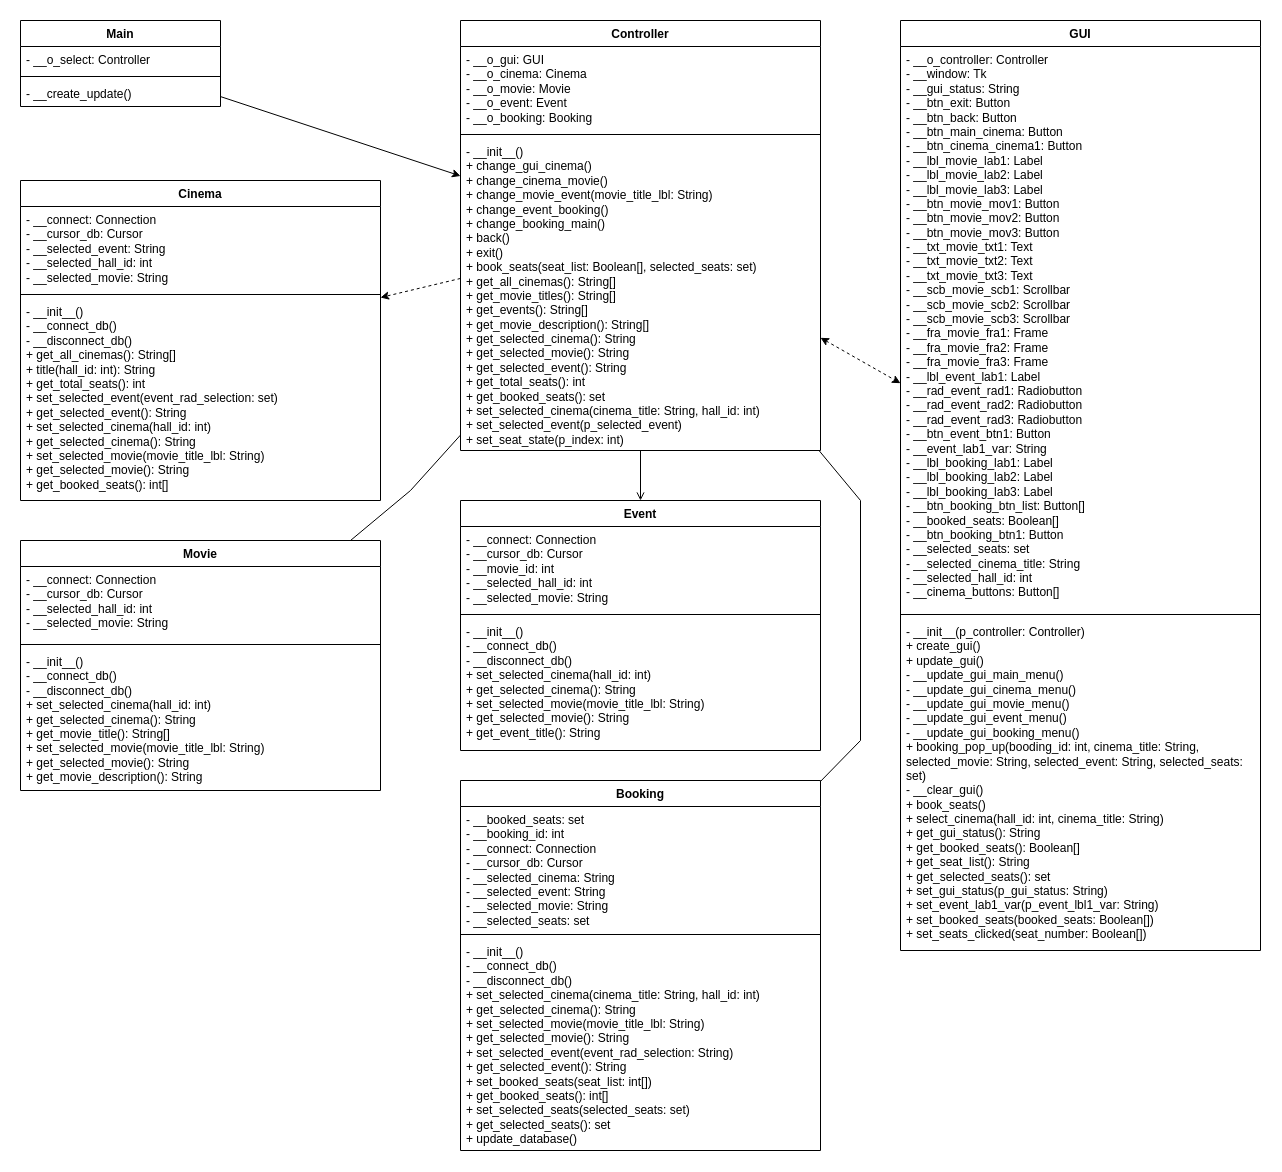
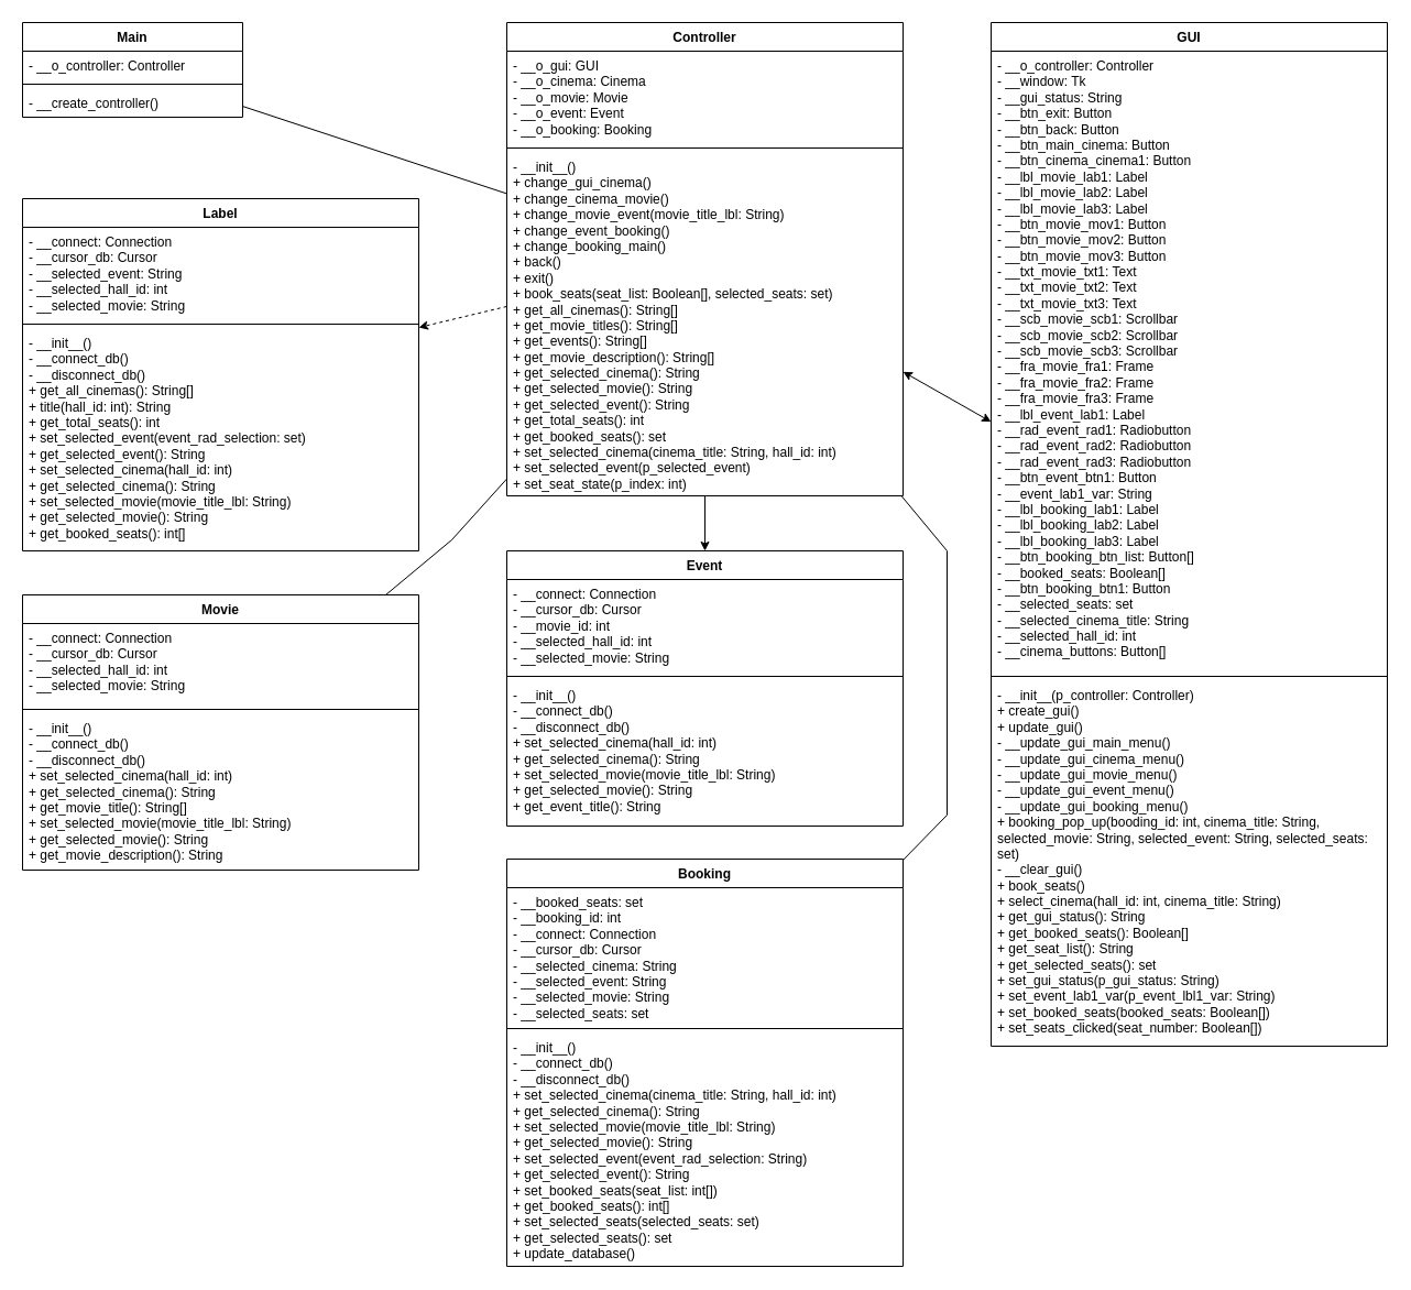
  <mxCell id="0" />
  <mxCell id="1" parent="0" />
  <mxCell id="2" value="Controller" style="swimlane;fontStyle=1;align=center;verticalAlign=top;childLayout=stackLayout;horizontal=1;startSize=26;horizontalStack=0;resizeParent=1;resizeParentMax=0;resizeLast=0;collapsible=1;marginBottom=0;whiteSpace=wrap;html=1;" parent="1" vertex="1"><mxGeometry x="460" y="20" width="360" height="430" as="geometry"><mxRectangle x="280" y="40" width="100" height="30" as="alternateBounds" /></mxGeometry></mxCell>
  <mxCell id="3" value="- __o_gui: GUI&lt;br&gt;- __o_cinema: Cinema&lt;br&gt;- __o_movie: Movie&lt;br&gt;- __o_event: Event&lt;br&gt;- __o_booking: Booking" style="text;strokeColor=none;fillColor=none;align=left;verticalAlign=top;spacingLeft=4;spacingRight=4;overflow=hidden;rotatable=0;points=[[0,0.5],[1,0.5]];portConstraint=eastwest;whiteSpace=wrap;html=1;" parent="2" vertex="1"><mxGeometry y="26" width="360" height="84" as="geometry" /></mxCell>
  <mxCell id="4" value="" style="line;strokeWidth=1;fillColor=none;align=left;verticalAlign=middle;spacingTop=-1;spacingLeft=3;spacingRight=3;rotatable=0;labelPosition=right;points=[];portConstraint=eastwest;strokeColor=inherit;" parent="2" vertex="1"><mxGeometry y="110" width="360" height="8" as="geometry" /></mxCell>
  <mxCell id="5" value="- __init__()&lt;br&gt;+ change_gui_cinema()&lt;br&gt;+ change_cinema_movie()&lt;br&gt;+ change_movie_event(movie_title_lbl: String)&lt;br&gt;+ change_event_booking()&lt;br&gt;+ change_booking_main()&lt;br&gt;+ back()&lt;br&gt;+ exit()&lt;br&gt;+ book_seats(seat_list: Boolean[], selected_seats: set)&lt;br&gt;+ get_all_cinemas(): String[]&lt;br&gt;+ get_movie_titles(): String[]&lt;br&gt;+ get_events(): String[]&lt;br&gt;+ get_movie_description(): String[]&lt;br&gt;+ get_selected_cinema(): String&lt;br&gt;+ get_selected_movie(): String&lt;br&gt;+ get_selected_event(): String&lt;br&gt;+ get_total_seats(): int&lt;br&gt;+ get_booked_seats(): set&lt;br&gt;+ set_selected_cinema(cinema_title: String, hall_id: int)&lt;br&gt;+ set_selected_event(p_selected_event)&lt;br&gt;+ set_seat_state(p_index: int)" style="text;strokeColor=none;fillColor=none;align=left;verticalAlign=top;spacingLeft=4;spacingRight=4;overflow=hidden;rotatable=0;points=[[0,0.5],[1,0.5]];portConstraint=eastwest;whiteSpace=wrap;html=1;" parent="2" vertex="1"><mxGeometry y="118" width="360" height="312" as="geometry" /></mxCell>
  <mxCell id="6" value="GUI" style="swimlane;fontStyle=1;align=center;verticalAlign=top;childLayout=stackLayout;horizontal=1;startSize=26;horizontalStack=0;resizeParent=1;resizeParentMax=0;resizeLast=0;collapsible=1;marginBottom=0;whiteSpace=wrap;html=1;" parent="1" vertex="1"><mxGeometry x="900" y="20" width="360" height="930" as="geometry"><mxRectangle x="520" y="40" width="60" height="30" as="alternateBounds" /></mxGeometry></mxCell>
  <mxCell id="7" value="- __o_controller: Controller&lt;br&gt;- __window: Tk&lt;br&gt;- __gui_status: String&lt;br&gt;- __btn_exit: Button&lt;br&gt;- __btn_back: Button&lt;br&gt;- __btn_main_cinema: Button&lt;br&gt;- __btn_cinema_cinema1: Button&lt;br&gt;- __lbl_movie_lab1: Label&lt;br&gt;- __lbl_movie_lab2: Label&lt;br&gt;- __lbl_movie_lab3: Label&lt;br&gt;- __btn_movie_mov1: Button&lt;br&gt;- __btn_movie_mov2: Button&lt;br&gt;- __btn_movie_mov3: Button&lt;br&gt;- __txt_movie_txt1: Text&lt;br&gt;- __txt_movie_txt2: Text&lt;br&gt;- __txt_movie_txt3: Text&lt;br&gt;- __scb_movie_scb1: Scrollbar&lt;br&gt;- __scb_movie_scb2: Scrollbar&lt;br&gt;- __scb_movie_scb3: Scrollbar&lt;br&gt;- __fra_movie_fra1: Frame&lt;br&gt;- __fra_movie_fra2: Frame&lt;br&gt;- __fra_movie_fra3: Frame&lt;br&gt;- __lbl_event_lab1: Label&lt;br&gt;- __rad_event_rad1: Radiobutton&lt;br&gt;- __rad_event_rad2: Radiobutton&lt;br&gt;- __rad_event_rad3: Radiobutton&lt;br&gt;- __btn_event_btn1: Button&lt;br&gt;- __event_lab1_var: String&lt;br&gt;- __lbl_booking_lab1: Label&lt;br&gt;- __lbl_booking_lab2: Label&lt;br&gt;- __lbl_booking_lab3: Label&lt;br&gt;- __btn_booking_btn_list: Button[]&lt;br&gt;- __booked_seats: Boolean[]&lt;br&gt;- __btn_booking_btn1: Button&lt;br&gt;- __selected_seats: set&lt;br&gt;- __selected_cinema_title: String&lt;br&gt;- __selected_hall_id: int&lt;br&gt;- __cinema_buttons: Button[]" style="text;strokeColor=none;fillColor=none;align=left;verticalAlign=top;spacingLeft=4;spacingRight=4;overflow=hidden;rotatable=0;points=[[0,0.5],[1,0.5]];portConstraint=eastwest;whiteSpace=wrap;html=1;" parent="6" vertex="1"><mxGeometry y="26" width="360" height="564" as="geometry" /></mxCell>
  <mxCell id="8" value="" style="line;strokeWidth=1;fillColor=none;align=left;verticalAlign=middle;spacingTop=-1;spacingLeft=3;spacingRight=3;rotatable=0;labelPosition=right;points=[];portConstraint=eastwest;strokeColor=inherit;" parent="6" vertex="1"><mxGeometry y="590" width="360" height="8" as="geometry" /></mxCell>
  <mxCell id="9" value="- __init__(p_controller: Controller)&lt;br&gt;+ create_gui()&lt;br&gt;+ update_gui()&lt;br&gt;- __update_gui_main_menu()&lt;br&gt;- __update_gui_cinema_menu()&lt;br&gt;- __update_gui_movie_menu()&lt;br&gt;- __update_gui_event_menu()&lt;br&gt;- __update_gui_booking_menu()&lt;br&gt;+ booking_pop_up(booding_id: int, cinema_title: String, selected_movie: String, selected_event: String, selected_seats: set)&lt;br&gt;- __clear_gui()&lt;br&gt;+ book_seats()&lt;br&gt;+ select_cinema(hall_id: int, cinema_title: String)&lt;br&gt;+ get_gui_status(): String&lt;br&gt;+ get_booked_seats(): Boolean[]&lt;br&gt;+ get_seat_list(): String&lt;br&gt;+ get_selected_seats(): set&lt;br&gt;+ set_gui_status(p_gui_status: String)&lt;br&gt;+ set_event_lab1_var(p_event_lbl1_var: String)&lt;br&gt;+ set_booked_seats(booked_seats: Boolean[])&lt;br&gt;+ set_seats_clicked(seat_number: Boolean[])" style="text;strokeColor=none;fillColor=none;align=left;verticalAlign=top;spacingLeft=4;spacingRight=4;overflow=hidden;rotatable=0;points=[[0,0.5],[1,0.5]];portConstraint=eastwest;whiteSpace=wrap;html=1;" parent="6" vertex="1"><mxGeometry y="598" width="360" height="332" as="geometry" /></mxCell>
- <mxCell id="10" value="Cinema" style="swimlane;fontStyle=1;align=center;verticalAlign=top;childLayout=stackLayout;horizontal=1;startSize=26;horizontalStack=0;resizeParent=1;resizeParentMax=0;resizeLast=0;collapsible=1;marginBottom=0;whiteSpace=wrap;html=1;" parent="1" vertex="1"><mxGeometry x="20" y="180" width="360" height="320" as="geometry"><mxRectangle x="280" y="40" width="100" height="30" as="alternateBounds" /></mxGeometry></mxCell>
+ <mxCell id="10" value="Label" style="swimlane;fontStyle=1;align=center;verticalAlign=top;childLayout=stackLayout;horizontal=1;startSize=26;horizontalStack=0;resizeParent=1;resizeParentMax=0;resizeLast=0;collapsible=1;marginBottom=0;whiteSpace=wrap;html=1;" parent="1" vertex="1"><mxGeometry x="20" y="180" width="360" height="320" as="geometry"><mxRectangle x="280" y="40" width="100" height="30" as="alternateBounds" /></mxGeometry></mxCell>
  <mxCell id="11" value="- __connect: Connection&lt;br&gt;- __cursor_db: Cursor&lt;br&gt;- __selected_event: String&lt;br&gt;- __selected_hall_id: int&lt;br&gt;- __selected_movie: String" style="text;strokeColor=none;fillColor=none;align=left;verticalAlign=top;spacingLeft=4;spacingRight=4;overflow=hidden;rotatable=0;points=[[0,0.5],[1,0.5]];portConstraint=eastwest;whiteSpace=wrap;html=1;" parent="10" vertex="1"><mxGeometry y="26" width="360" height="84" as="geometry" /></mxCell>
  <mxCell id="12" value="" style="line;strokeWidth=1;fillColor=none;align=left;verticalAlign=middle;spacingTop=-1;spacingLeft=3;spacingRight=3;rotatable=0;labelPosition=right;points=[];portConstraint=eastwest;strokeColor=inherit;" parent="10" vertex="1"><mxGeometry y="110" width="360" height="8" as="geometry" /></mxCell>
  <mxCell id="13" value="- __init__()&lt;br&gt;- __connect_db()&lt;br&gt;- __disconnect_db()&lt;br&gt;+ get_all_cinemas(): String[]&lt;br&gt;+ title(hall_id: int): String&lt;br&gt;+ get_total_seats(): int&lt;br&gt;+ set_selected_event(event_rad_selection: set)&lt;br&gt;+ get_selected_event(): String&lt;br&gt;+ set_selected_cinema(hall_id: int)&lt;br&gt;+ get_selected_cinema(): String&lt;br&gt;+ set_selected_movie(movie_title_lbl: String)&lt;br&gt;+ get_selected_movie(): String&lt;br&gt;+ get_booked_seats(): int[]" style="text;strokeColor=none;fillColor=none;align=left;verticalAlign=top;spacingLeft=4;spacingRight=4;overflow=hidden;rotatable=0;points=[[0,0.5],[1,0.5]];portConstraint=eastwest;whiteSpace=wrap;html=1;" parent="10" vertex="1"><mxGeometry y="118" width="360" height="202" as="geometry" /></mxCell>
  <mxCell id="14" value="Movie" style="swimlane;fontStyle=1;align=center;verticalAlign=top;childLayout=stackLayout;horizontal=1;startSize=26;horizontalStack=0;resizeParent=1;resizeParentMax=0;resizeLast=0;collapsible=1;marginBottom=0;whiteSpace=wrap;html=1;" parent="1" vertex="1"><mxGeometry x="20" y="540" width="360" height="250" as="geometry"><mxRectangle x="280" y="40" width="100" height="30" as="alternateBounds" /></mxGeometry></mxCell>
  <mxCell id="15" value="- __connect: Connection&lt;br&gt;- __cursor_db: Cursor&lt;br&gt;- __selected_hall_id: int&lt;br&gt;- __selected_movie: String" style="text;strokeColor=none;fillColor=none;align=left;verticalAlign=top;spacingLeft=4;spacingRight=4;overflow=hidden;rotatable=0;points=[[0,0.5],[1,0.5]];portConstraint=eastwest;whiteSpace=wrap;html=1;" parent="14" vertex="1"><mxGeometry y="26" width="360" height="74" as="geometry" /></mxCell>
  <mxCell id="16" value="" style="line;strokeWidth=1;fillColor=none;align=left;verticalAlign=middle;spacingTop=-1;spacingLeft=3;spacingRight=3;rotatable=0;labelPosition=right;points=[];portConstraint=eastwest;strokeColor=inherit;" parent="14" vertex="1"><mxGeometry y="100" width="360" height="8" as="geometry" /></mxCell>
  <mxCell id="17" value="- __init__()&lt;br&gt;- __connect_db()&lt;br&gt;- __disconnect_db()&lt;br&gt;+ set_selected_cinema(hall_id: int)&lt;br&gt;+ get_selected_cinema(): String&lt;br&gt;+ get_movie_title(): String[]&lt;br&gt;+ set_selected_movie(movie_title_lbl: String)&lt;br&gt;+ get_selected_movie(): String&lt;br&gt;+ get_movie_description(): String" style="text;strokeColor=none;fillColor=none;align=left;verticalAlign=top;spacingLeft=4;spacingRight=4;overflow=hidden;rotatable=0;points=[[0,0.5],[1,0.5]];portConstraint=eastwest;whiteSpace=wrap;html=1;" parent="14" vertex="1"><mxGeometry y="108" width="360" height="142" as="geometry" /></mxCell>
  <mxCell id="18" value="Event" style="swimlane;fontStyle=1;align=center;verticalAlign=top;childLayout=stackLayout;horizontal=1;startSize=26;horizontalStack=0;resizeParent=1;resizeParentMax=0;resizeLast=0;collapsible=1;marginBottom=0;whiteSpace=wrap;html=1;" parent="1" vertex="1"><mxGeometry x="460" y="500" width="360" height="250" as="geometry"><mxRectangle x="480" y="520" width="100" height="30" as="alternateBounds" /></mxGeometry></mxCell>
  <mxCell id="19" value="- __connect: Connection&lt;br&gt;- __cursor_db: Cursor&lt;br&gt;- __movie_id: int&lt;br&gt;- __selected_hall_id: int&lt;br&gt;- __selected_movie: String" style="text;strokeColor=none;fillColor=none;align=left;verticalAlign=top;spacingLeft=4;spacingRight=4;overflow=hidden;rotatable=0;points=[[0,0.5],[1,0.5]];portConstraint=eastwest;whiteSpace=wrap;html=1;" parent="18" vertex="1"><mxGeometry y="26" width="360" height="84" as="geometry" /></mxCell>
  <mxCell id="20" value="" style="line;strokeWidth=1;fillColor=none;align=left;verticalAlign=middle;spacingTop=-1;spacingLeft=3;spacingRight=3;rotatable=0;labelPosition=right;points=[];portConstraint=eastwest;strokeColor=inherit;" parent="18" vertex="1"><mxGeometry y="110" width="360" height="8" as="geometry" /></mxCell>
  <mxCell id="21" value="- __init__()&lt;br&gt;- __connect_db()&lt;br&gt;- __disconnect_db()&lt;br&gt;+ set_selected_cinema(hall_id: int)&lt;br&gt;+ get_selected_cinema(): String&lt;br&gt;+ set_selected_movie(movie_title_lbl: String)&lt;br&gt;+ get_selected_movie(): String&lt;br&gt;+ get_event_title(): String" style="text;strokeColor=none;fillColor=none;align=left;verticalAlign=top;spacingLeft=4;spacingRight=4;overflow=hidden;rotatable=0;points=[[0,0.5],[1,0.5]];portConstraint=eastwest;whiteSpace=wrap;html=1;" parent="18" vertex="1"><mxGeometry y="118" width="360" height="132" as="geometry" /></mxCell>
  <mxCell id="22" value="Booking" style="swimlane;fontStyle=1;align=center;verticalAlign=top;childLayout=stackLayout;horizontal=1;startSize=26;horizontalStack=0;resizeParent=1;resizeParentMax=0;resizeLast=0;collapsible=1;marginBottom=0;whiteSpace=wrap;html=1;rotation=0;" parent="1" vertex="1"><mxGeometry x="460" y="780" width="360" height="370" as="geometry"><mxRectangle x="280" y="40" width="100" height="30" as="alternateBounds" /></mxGeometry></mxCell>
  <mxCell id="23" value="- __booked_seats: set&lt;br&gt;- __booking_id: int&lt;br&gt;- __connect: Connection&lt;br&gt;- __cursor_db: Cursor&lt;br&gt;- __selected_cinema: String&lt;br&gt;- __selected_event: String&lt;br&gt;- __selected_movie: String&lt;br&gt;- __selected_seats: set" style="text;strokeColor=none;fillColor=none;align=left;verticalAlign=top;spacingLeft=4;spacingRight=4;overflow=hidden;rotatable=0;points=[[0,0.5],[1,0.5]];portConstraint=eastwest;whiteSpace=wrap;html=1;rotation=0;" parent="22" vertex="1"><mxGeometry y="26" width="360" height="124" as="geometry" /></mxCell>
  <mxCell id="24" value="" style="line;strokeWidth=1;fillColor=none;align=left;verticalAlign=middle;spacingTop=-1;spacingLeft=3;spacingRight=3;rotatable=0;labelPosition=right;points=[];portConstraint=eastwest;strokeColor=inherit;rotation=0;" parent="22" vertex="1"><mxGeometry y="150" width="360" height="8" as="geometry" /></mxCell>
  <mxCell id="25" value="- __init__()&lt;br&gt;- __connect_db()&lt;br&gt;- __disconnect_db()&lt;br&gt;+ set_selected_cinema(cinema_title: String, hall_id: int)&lt;br&gt;+ get_selected_cinema(): String&lt;br&gt;+ set_selected_movie(movie_title_lbl: String)&lt;br&gt;+ get_selected_movie(): String&lt;br&gt;+ set_selected_event(event_rad_selection: String)&lt;br&gt;+ get_selected_event(): String&lt;br&gt;+ set_booked_seats(seat_list: int[])&lt;br&gt;+ get_booked_seats(): int[]&lt;br&gt;+ set_selected_seats(selected_seats: set)&lt;br&gt;+ get_selected_seats(): set&lt;br&gt;+ update_database()" style="text;strokeColor=none;fillColor=none;align=left;verticalAlign=top;spacingLeft=4;spacingRight=4;overflow=hidden;rotatable=0;points=[[0,0.5],[1,0.5]];portConstraint=eastwest;whiteSpace=wrap;html=1;rotation=0;" parent="22" vertex="1"><mxGeometry y="158" width="360" height="212" as="geometry" /></mxCell>
- <mxCell id="26" value="" style="endArrow=classic;startArrow=classic;html=1;rounded=0;dashed=1;" parent="1" source="2" target="6" edge="1"><mxGeometry width="50" height="50" relative="1" as="geometry"><mxPoint x="680" y="360" as="sourcePoint" /><mxPoint x="730" y="310" as="targetPoint" /></mxGeometry></mxCell>
- <mxCell id="27" value="" style="endArrow=classic;html=1;rounded=0;" parent="1" source="28" target="2" edge="1"><mxGeometry width="50" height="50" relative="1" as="geometry"><mxPoint x="220" y="85.962" as="sourcePoint" /><mxPoint x="550" y="150" as="targetPoint" /></mxGeometry></mxCell>
+ <mxCell id="26" value="" style="endArrow=classic;startArrow=classic;html=1;rounded=0;" parent="1" source="2" target="6" edge="1"><mxGeometry width="50" height="50" relative="1" as="geometry"><mxPoint x="680" y="360" as="sourcePoint" /><mxPoint x="730" y="310" as="targetPoint" /></mxGeometry></mxCell>
+ <mxCell id="27" value="" style="endArrow=none;html=1;rounded=0;" parent="1" source="28" target="2" edge="1"><mxGeometry width="50" height="50" relative="1" as="geometry"><mxPoint x="220" y="85.962" as="sourcePoint" /><mxPoint x="550" y="150" as="targetPoint" /></mxGeometry></mxCell>
  <mxCell id="28" value="Main" style="swimlane;fontStyle=1;align=center;verticalAlign=top;childLayout=stackLayout;horizontal=1;startSize=26;horizontalStack=0;resizeParent=1;resizeParentMax=0;resizeLast=0;collapsible=1;marginBottom=0;whiteSpace=wrap;html=1;" parent="1" vertex="1"><mxGeometry x="20" y="20" width="200" height="86" as="geometry" /></mxCell>
- <mxCell id="29" value="- __o_select: Controller" style="text;strokeColor=none;fillColor=none;align=left;verticalAlign=top;spacingLeft=4;spacingRight=4;overflow=hidden;rotatable=0;points=[[0,0.5],[1,0.5]];portConstraint=eastwest;whiteSpace=wrap;html=1;" parent="28" vertex="1"><mxGeometry y="26" width="200" height="26" as="geometry" /></mxCell>
+ <mxCell id="29" value="- __o_controller: Controller" style="text;strokeColor=none;fillColor=none;align=left;verticalAlign=top;spacingLeft=4;spacingRight=4;overflow=hidden;rotatable=0;points=[[0,0.5],[1,0.5]];portConstraint=eastwest;whiteSpace=wrap;html=1;" parent="28" vertex="1"><mxGeometry y="26" width="200" height="26" as="geometry" /></mxCell>
  <mxCell id="30" value="" style="line;strokeWidth=1;fillColor=none;align=left;verticalAlign=middle;spacingTop=-1;spacingLeft=3;spacingRight=3;rotatable=0;labelPosition=right;points=[];portConstraint=eastwest;strokeColor=inherit;" parent="28" vertex="1"><mxGeometry y="52" width="200" height="8" as="geometry" /></mxCell>
- <mxCell id="31" value="- __create_update()" style="text;strokeColor=none;fillColor=none;align=left;verticalAlign=top;spacingLeft=4;spacingRight=4;overflow=hidden;rotatable=0;points=[[0,0.5],[1,0.5]];portConstraint=eastwest;whiteSpace=wrap;html=1;" parent="28" vertex="1"><mxGeometry y="60" width="200" height="26" as="geometry" /></mxCell>
+ <mxCell id="31" value="- __create_controller()" style="text;strokeColor=none;fillColor=none;align=left;verticalAlign=top;spacingLeft=4;spacingRight=4;overflow=hidden;rotatable=0;points=[[0,0.5],[1,0.5]];portConstraint=eastwest;whiteSpace=wrap;html=1;" parent="28" vertex="1"><mxGeometry y="60" width="200" height="26" as="geometry" /></mxCell>
  <mxCell id="32" value="" style="endArrow=classic;html=1;rounded=0;dashed=1;" parent="1" source="2" target="10" edge="1"><mxGeometry width="50" height="50" relative="1" as="geometry"><mxPoint x="230" y="106" as="sourcePoint" /><mxPoint x="400" y="230" as="targetPoint" /></mxGeometry></mxCell>
  <mxCell id="33" value="" style="endArrow=none;html=1;rounded=0;" parent="1" source="2" target="14" edge="1"><mxGeometry width="50" height="50" relative="1" as="geometry"><mxPoint x="470" y="288" as="sourcePoint" /><mxPoint x="390" y="307" as="targetPoint" /><Array as="points"><mxPoint x="410" y="490" /></Array></mxGeometry></mxCell>
  <mxCell id="34" value="" style="endArrow=none;html=1;rounded=0;" parent="1" source="2" target="22" edge="1"><mxGeometry width="50" height="50" relative="1" as="geometry"><mxPoint x="410" y="240" as="sourcePoint" /><mxPoint x="390" y="539" as="targetPoint" /><Array as="points"><mxPoint x="860" y="500" /><mxPoint x="860" y="740" /></Array></mxGeometry></mxCell>
- <mxCell id="35" value="" style="endArrow=open;html=1;rounded=0;" parent="1" source="2" target="18" edge="1"><mxGeometry width="50" height="50" relative="1" as="geometry"><mxPoint x="470" y="288" as="sourcePoint" /><mxPoint x="390" y="307" as="targetPoint" /></mxGeometry></mxCell>
+ <mxCell id="35" value="" style="endArrow=classic;html=1;rounded=0;" parent="1" source="2" target="18" edge="1"><mxGeometry width="50" height="50" relative="1" as="geometry"><mxPoint x="470" y="288" as="sourcePoint" /><mxPoint x="390" y="307" as="targetPoint" /></mxGeometry></mxCell>
